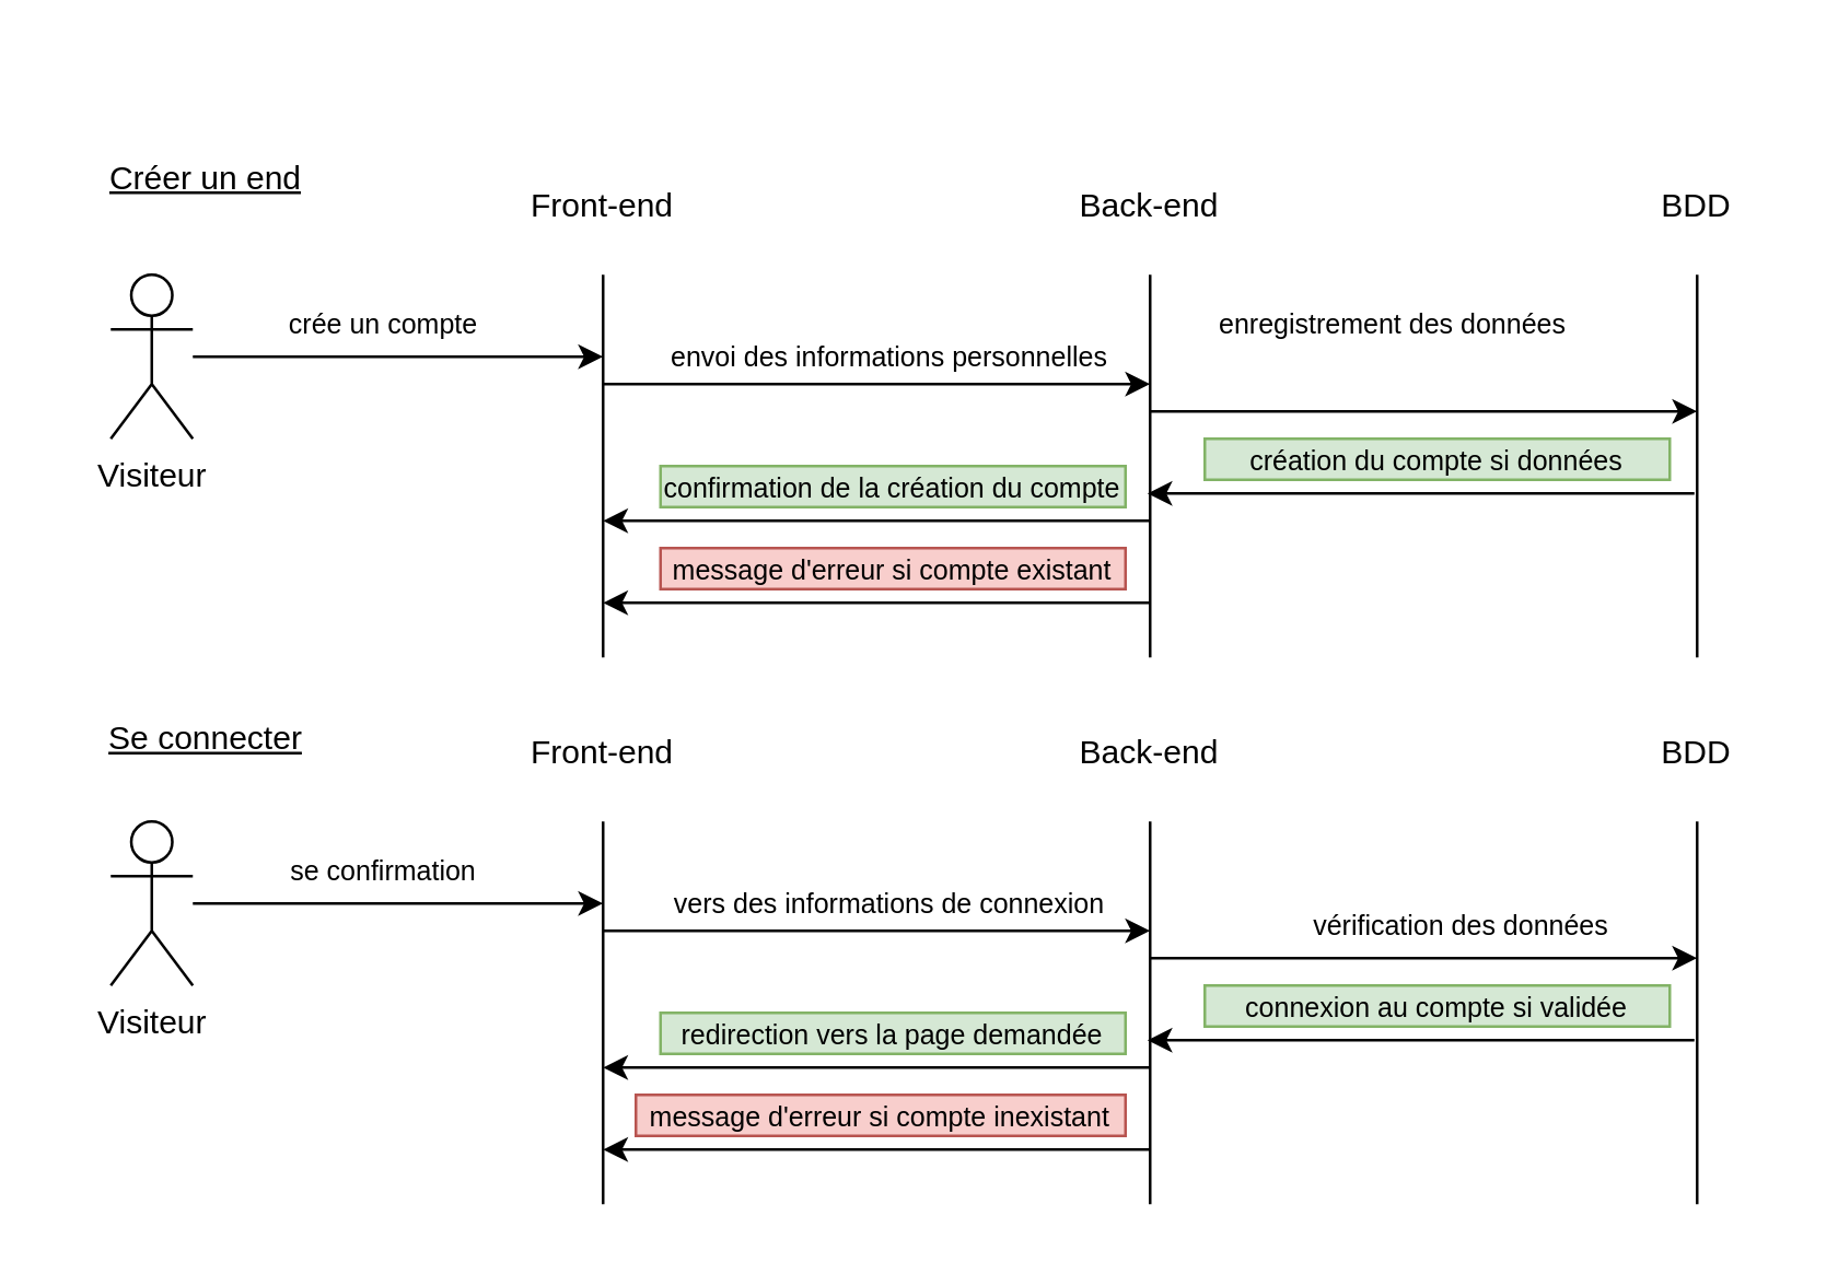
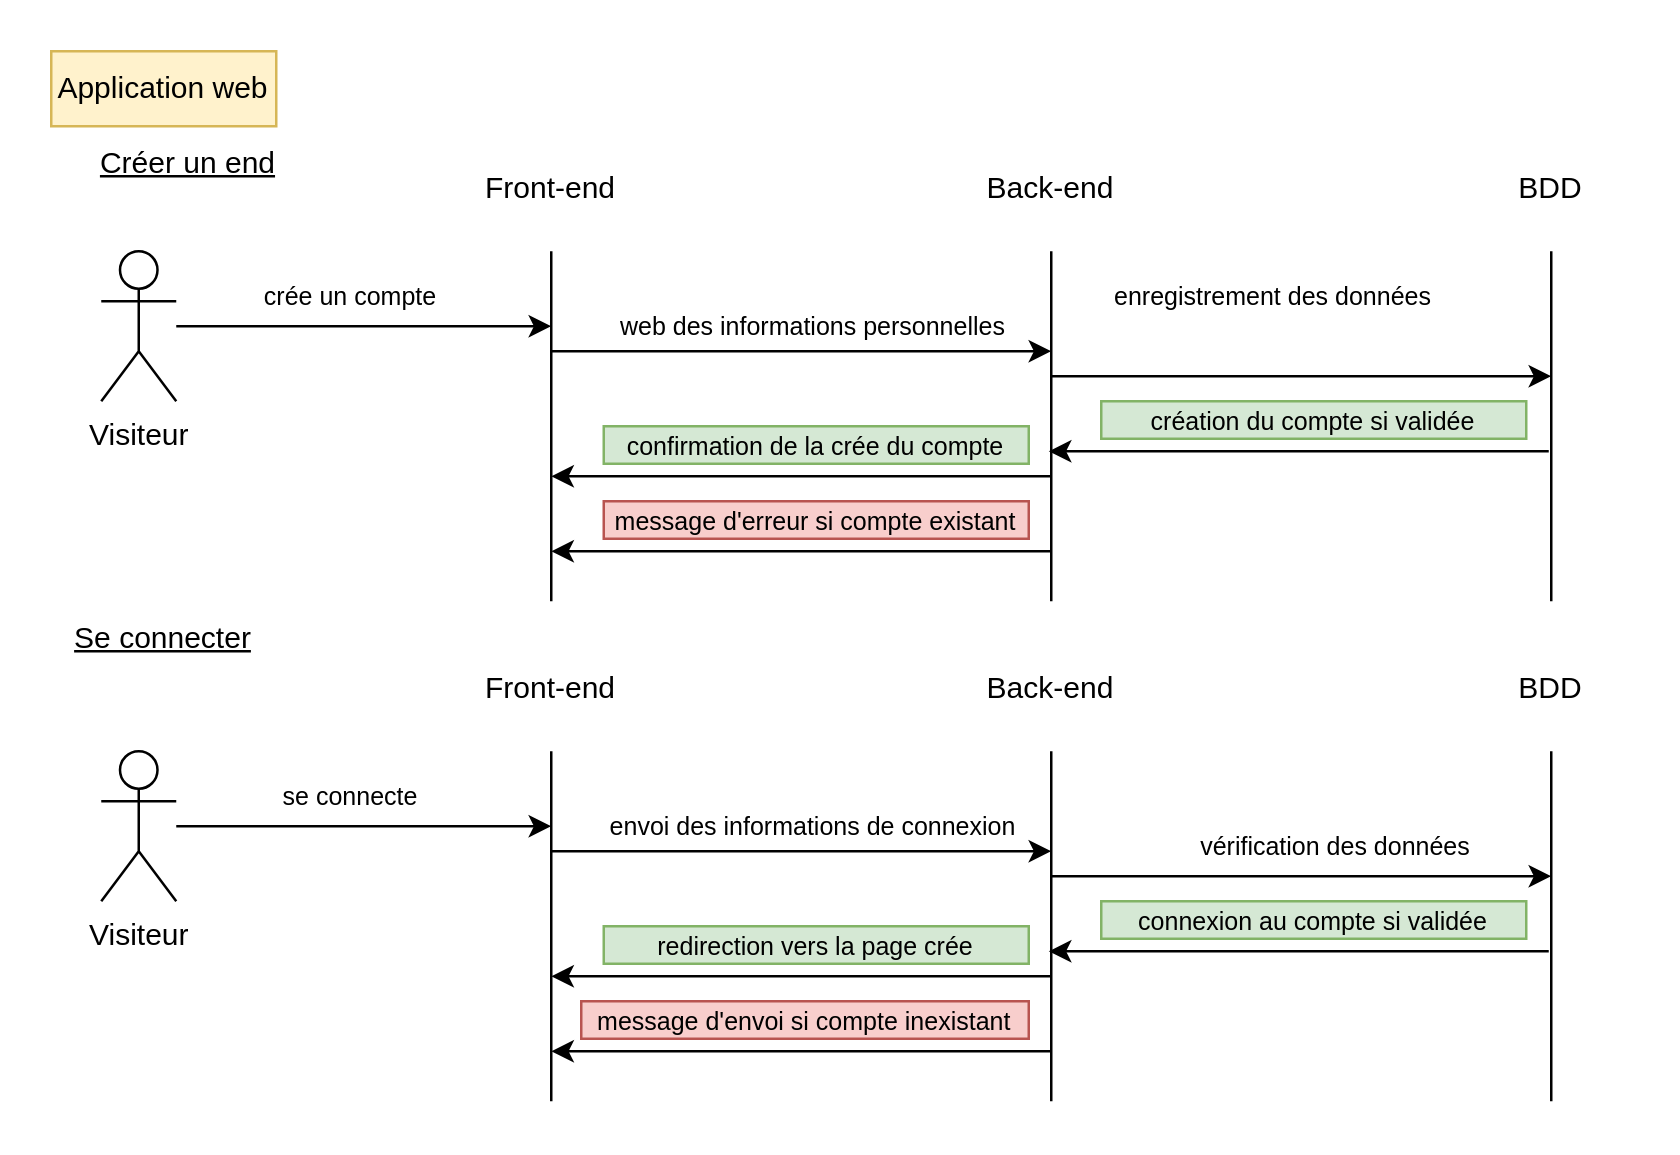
  <mxCell id="0" />
  <mxCell id="1" parent="0" />
  <mxCell id="2" style="edgeStyle=orthogonalEdgeStyle;rounded=0;orthogonalLoop=1;jettySize=auto;html=1;" edge="1" parent="1" source="3"><mxGeometry relative="1" as="geometry"><mxPoint x="220" y="130" as="targetPoint" /></mxGeometry></mxCell>
  <mxCell id="3" value="Visiteur" style="shape=umlActor;verticalLabelPosition=bottom;verticalAlign=top;html=1;outlineConnect=0;" vertex="1" parent="1"><mxGeometry x="40" y="100" width="30" height="60" as="geometry" /></mxCell>
+ <mxCell id="4" value="Application web" style="text;html=1;align=center;verticalAlign=middle;whiteSpace=wrap;rounded=0;glass=0;shadow=0;fillColor=#fff2cc;strokeColor=#d6b656;" vertex="1" parent="1"><mxGeometry width="90" height="30" as="geometry" x="20" y="20" /></mxCell>
  <mxCell id="5" value="Créer un end" style="text;html=1;align=center;verticalAlign=middle;whiteSpace=wrap;rounded=0;fontStyle=4" vertex="1" parent="1"><mxGeometry y="50" width="110" height="30" as="geometry" x="20" /></mxCell>
  <mxCell id="6" value="" style="endArrow=none;html=1;rounded=0;" edge="1" parent="1"><mxGeometry width="50" height="50" relative="1" as="geometry"><mxPoint x="220" y="240" as="sourcePoint" /><mxPoint x="220" y="100" as="targetPoint" /></mxGeometry></mxCell>
  <mxCell id="7" value="" style="endArrow=none;html=1;rounded=0;" edge="1" parent="1"><mxGeometry width="50" height="50" relative="1" as="geometry"><mxPoint x="420" y="240" as="sourcePoint" /><mxPoint x="420" y="100" as="targetPoint" /></mxGeometry></mxCell>
  <mxCell id="8" value="" style="endArrow=none;html=1;rounded=0;" edge="1" parent="1"><mxGeometry width="50" height="50" relative="1" as="geometry"><mxPoint x="620" y="240" as="sourcePoint" /><mxPoint x="620" y="100" as="targetPoint" /></mxGeometry></mxCell>
  <mxCell id="9" value="Front-end" style="text;html=1;align=center;verticalAlign=middle;whiteSpace=wrap;rounded=0;" vertex="1" parent="1"><mxGeometry x="190" y="60" width="60" height="30" as="geometry" /></mxCell>
  <mxCell id="10" value="Back-end" style="text;html=1;align=center;verticalAlign=middle;whiteSpace=wrap;rounded=0;" vertex="1" parent="1"><mxGeometry x="390" y="60" width="60" height="30" as="geometry" /></mxCell>
  <mxCell id="11" value="BDD" style="text;html=1;align=center;verticalAlign=middle;whiteSpace=wrap;rounded=0;" vertex="1" parent="1"><mxGeometry x="590" y="60" width="60" height="30" as="geometry" /></mxCell>
  <mxCell id="12" value="crée un compte" style="text;html=1;align=center;verticalAlign=middle;whiteSpace=wrap;rounded=0;fontSize=10;" vertex="1" parent="1"><mxGeometry x="90" y="112.5" width="100" height="10" as="geometry" /></mxCell>
  <mxCell id="13" value="" style="endArrow=classic;html=1;rounded=0;" edge="1" parent="1"><mxGeometry width="50" height="50" relative="1" as="geometry"><mxPoint x="220" y="140" as="sourcePoint" /><mxPoint x="420" y="140" as="targetPoint" /></mxGeometry></mxCell>
- <mxCell id="14" value="envoi des informations personnelles" style="text;html=1;align=center;verticalAlign=middle;whiteSpace=wrap;rounded=0;fontSize=10;" vertex="1" parent="1"><mxGeometry x="240" y="122.5" width="170" height="15" as="geometry" /></mxCell>
+ <mxCell id="14" value="web des informations personnelles" style="text;html=1;align=center;verticalAlign=middle;whiteSpace=wrap;rounded=0;fontSize=10;" vertex="1" parent="1"><mxGeometry x="240" y="122.5" width="170" height="15" as="geometry" /></mxCell>
  <mxCell id="15" value="" style="endArrow=classic;html=1;rounded=0;" edge="1" parent="1"><mxGeometry width="50" height="50" relative="1" as="geometry"><mxPoint x="420" y="150" as="sourcePoint" /><mxPoint x="620" y="150" as="targetPoint" /></mxGeometry></mxCell>
  <mxCell id="16" value="enregistrement des données" style="text;html=1;align=center;verticalAlign=middle;whiteSpace=wrap;rounded=0;fontSize=10;" vertex="1" parent="1"><mxGeometry x="424" y="110" width="170" height="15" as="geometry" /></mxCell>
- <mxCell id="17" value="création du compte si données" style="text;html=1;align=center;verticalAlign=middle;whiteSpace=wrap;rounded=0;fontSize=10;fillColor=#d5e8d4;strokeColor=#82b366;" vertex="1" parent="1"><mxGeometry x="440" y="160" width="170" height="15" as="geometry" /></mxCell>
+ <mxCell id="17" value="création du compte si validée" style="text;html=1;align=center;verticalAlign=middle;whiteSpace=wrap;rounded=0;fontSize=10;fillColor=#d5e8d4;strokeColor=#82b366;" vertex="1" parent="1"><mxGeometry x="440" y="160" width="170" height="15" as="geometry" /></mxCell>
  <mxCell id="18" value="" style="endArrow=classic;html=1;rounded=0;" edge="1" parent="1"><mxGeometry width="50" height="50" relative="1" as="geometry"><mxPoint x="619" y="180" as="sourcePoint" /><mxPoint x="419" y="180" as="targetPoint" /></mxGeometry></mxCell>
- <mxCell id="19" value="confirmation de la création du compte" style="text;html=1;align=center;verticalAlign=middle;whiteSpace=wrap;rounded=0;fontSize=10;fillColor=#d5e8d4;strokeColor=#82b366;" vertex="1" parent="1"><mxGeometry x="241" y="170" width="170" height="15" as="geometry" /></mxCell>
+ <mxCell id="19" value="confirmation de la crée du compte" style="text;html=1;align=center;verticalAlign=middle;whiteSpace=wrap;rounded=0;fontSize=10;fillColor=#d5e8d4;strokeColor=#82b366;" vertex="1" parent="1"><mxGeometry x="241" y="170" width="170" height="15" as="geometry" /></mxCell>
  <mxCell id="20" value="" style="endArrow=classic;html=1;rounded=0;" edge="1" parent="1"><mxGeometry width="50" height="50" relative="1" as="geometry"><mxPoint x="420" y="190" as="sourcePoint" /><mxPoint x="220" y="190" as="targetPoint" /></mxGeometry></mxCell>
  <mxCell id="21" value="message d'erreur si compte existant" style="text;html=1;align=center;verticalAlign=middle;whiteSpace=wrap;rounded=0;fontSize=10;fillColor=#f8cecc;strokeColor=#b85450;" vertex="1" parent="1"><mxGeometry x="241" y="200" width="170" height="15" as="geometry" /></mxCell>
  <mxCell id="22" value="" style="endArrow=classic;html=1;rounded=0;" edge="1" parent="1"><mxGeometry width="50" height="50" relative="1" as="geometry"><mxPoint x="420" y="220" as="sourcePoint" /><mxPoint x="220" y="220" as="targetPoint" /></mxGeometry></mxCell>
- <mxCell id="23" value="Se connecter" style="text;html=1;align=center;verticalAlign=middle;whiteSpace=wrap;rounded=0;fontStyle=4" vertex="1" parent="1"><mxGeometry x="30" y="255" width="90" height="30" as="geometry" /></mxCell>
+ <mxCell id="23" value="Se connecter" style="text;html=1;align=center;verticalAlign=middle;whiteSpace=wrap;rounded=0;fontStyle=4" vertex="1" parent="1"><mxGeometry y="240" width="90" height="30" as="geometry" x="20" /></mxCell>
  <mxCell id="24" style="edgeStyle=orthogonalEdgeStyle;rounded=0;orthogonalLoop=1;jettySize=auto;html=1;" edge="1" parent="1" source="25"><mxGeometry relative="1" as="geometry"><mxPoint x="220" y="330" as="targetPoint" /></mxGeometry></mxCell>
  <mxCell id="25" value="Visiteur" style="shape=umlActor;verticalLabelPosition=bottom;verticalAlign=top;html=1;outlineConnect=0;" vertex="1" parent="1"><mxGeometry x="40" y="300" width="30" height="60" as="geometry" /></mxCell>
  <mxCell id="26" value="" style="endArrow=none;html=1;rounded=0;" edge="1" parent="1"><mxGeometry width="50" height="50" relative="1" as="geometry"><mxPoint x="220" y="440" as="sourcePoint" /><mxPoint x="220" y="300" as="targetPoint" /></mxGeometry></mxCell>
  <mxCell id="27" value="" style="endArrow=none;html=1;rounded=0;" edge="1" parent="1"><mxGeometry width="50" height="50" relative="1" as="geometry"><mxPoint x="420" y="440" as="sourcePoint" /><mxPoint x="420" y="300" as="targetPoint" /></mxGeometry></mxCell>
  <mxCell id="28" value="" style="endArrow=none;html=1;rounded=0;" edge="1" parent="1"><mxGeometry width="50" height="50" relative="1" as="geometry"><mxPoint x="620" y="440" as="sourcePoint" /><mxPoint x="620" y="300" as="targetPoint" /></mxGeometry></mxCell>
  <mxCell id="29" value="Front-end" style="text;html=1;align=center;verticalAlign=middle;whiteSpace=wrap;rounded=0;" vertex="1" parent="1"><mxGeometry x="190" y="260" width="60" height="30" as="geometry" /></mxCell>
  <mxCell id="30" value="Back-end" style="text;html=1;align=center;verticalAlign=middle;whiteSpace=wrap;rounded=0;" vertex="1" parent="1"><mxGeometry x="390" y="260" width="60" height="30" as="geometry" /></mxCell>
  <mxCell id="31" value="BDD" style="text;html=1;align=center;verticalAlign=middle;whiteSpace=wrap;rounded=0;" vertex="1" parent="1"><mxGeometry x="590" y="260" width="60" height="30" as="geometry" /></mxCell>
- <mxCell id="32" value="se confirmation" style="text;html=1;align=center;verticalAlign=middle;whiteSpace=wrap;rounded=0;fontSize=10;" vertex="1" parent="1"><mxGeometry x="90" y="312.5" width="100" height="10" as="geometry" /></mxCell>
+ <mxCell id="32" value="se connecte" style="text;html=1;align=center;verticalAlign=middle;whiteSpace=wrap;rounded=0;fontSize=10;" vertex="1" parent="1"><mxGeometry x="90" y="312.5" width="100" height="10" as="geometry" /></mxCell>
  <mxCell id="33" value="" style="endArrow=classic;html=1;rounded=0;" edge="1" parent="1"><mxGeometry width="50" height="50" relative="1" as="geometry"><mxPoint x="220" y="340" as="sourcePoint" /><mxPoint x="420" y="340" as="targetPoint" /></mxGeometry></mxCell>
- <mxCell id="34" value="vers des informations de connexion" style="text;html=1;align=center;verticalAlign=middle;whiteSpace=wrap;rounded=0;fontSize=10;" vertex="1" parent="1"><mxGeometry x="240" y="322.5" width="170" height="15" as="geometry" /></mxCell>
+ <mxCell id="34" value="envoi des informations de connexion" style="text;html=1;align=center;verticalAlign=middle;whiteSpace=wrap;rounded=0;fontSize=10;" vertex="1" parent="1"><mxGeometry x="240" y="322.5" width="170" height="15" as="geometry" /></mxCell>
  <mxCell id="35" value="" style="endArrow=classic;html=1;rounded=0;" edge="1" parent="1"><mxGeometry width="50" height="50" relative="1" as="geometry"><mxPoint x="420" y="350" as="sourcePoint" /><mxPoint x="620" y="350" as="targetPoint" /></mxGeometry></mxCell>
  <mxCell id="36" value="vérification des données" style="text;html=1;align=center;verticalAlign=middle;whiteSpace=wrap;rounded=0;fontSize=10;" vertex="1" parent="1"><mxGeometry x="449" y="330" width="170" height="15" as="geometry" /></mxCell>
  <mxCell id="37" value="connexion au compte si validée" style="text;html=1;align=center;verticalAlign=middle;whiteSpace=wrap;rounded=0;fontSize=10;fillColor=#d5e8d4;strokeColor=#82b366;" vertex="1" parent="1"><mxGeometry x="440" y="360" width="170" height="15" as="geometry" /></mxCell>
  <mxCell id="38" value="" style="endArrow=classic;html=1;rounded=0;" edge="1" parent="1"><mxGeometry width="50" height="50" relative="1" as="geometry"><mxPoint x="619" y="380" as="sourcePoint" /><mxPoint x="419" y="380" as="targetPoint" /></mxGeometry></mxCell>
- <mxCell id="39" value="redirection vers la page demandée" style="text;html=1;align=center;verticalAlign=middle;whiteSpace=wrap;rounded=0;fontSize=10;fillColor=#d5e8d4;strokeColor=#82b366;" vertex="1" parent="1"><mxGeometry x="241" y="370" width="170" height="15" as="geometry" /></mxCell>
+ <mxCell id="39" value="redirection vers la page crée" style="text;html=1;align=center;verticalAlign=middle;whiteSpace=wrap;rounded=0;fontSize=10;fillColor=#d5e8d4;strokeColor=#82b366;" vertex="1" parent="1"><mxGeometry x="241" y="370" width="170" height="15" as="geometry" /></mxCell>
  <mxCell id="40" value="" style="endArrow=classic;html=1;rounded=0;" edge="1" parent="1"><mxGeometry width="50" height="50" relative="1" as="geometry"><mxPoint x="420" y="390" as="sourcePoint" /><mxPoint x="220" y="390" as="targetPoint" /></mxGeometry></mxCell>
- <mxCell id="41" value="message d'erreur si compte inexistant" style="text;html=1;align=center;verticalAlign=middle;whiteSpace=wrap;rounded=0;fontSize=10;fillColor=#f8cecc;strokeColor=#b85450;" vertex="1" parent="1"><mxGeometry x="232" y="400" width="179" height="15" as="geometry" /></mxCell>
+ <mxCell id="41" value="message d'envoi si compte inexistant" style="text;html=1;align=center;verticalAlign=middle;whiteSpace=wrap;rounded=0;fontSize=10;fillColor=#f8cecc;strokeColor=#b85450;" vertex="1" parent="1"><mxGeometry x="232" y="400" width="179" height="15" as="geometry" /></mxCell>
  <mxCell id="42" value="" style="endArrow=classic;html=1;rounded=0;" edge="1" parent="1"><mxGeometry width="50" height="50" relative="1" as="geometry"><mxPoint x="420" y="420" as="sourcePoint" /><mxPoint x="220" y="420" as="targetPoint" /></mxGeometry></mxCell>
